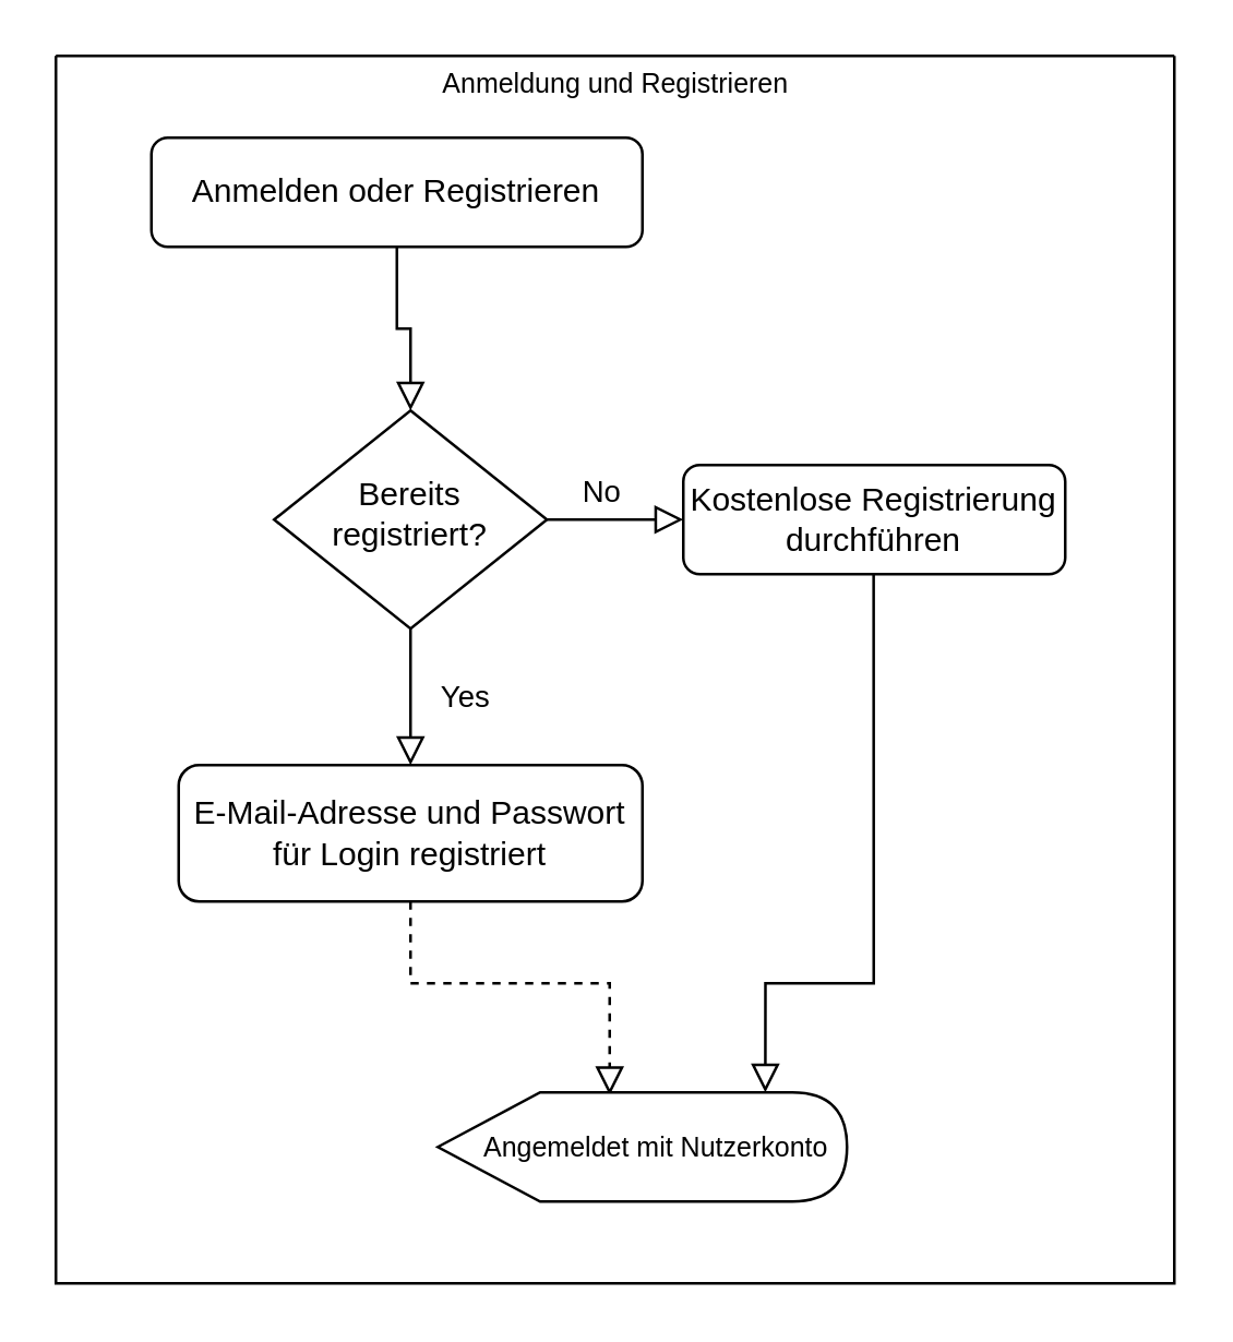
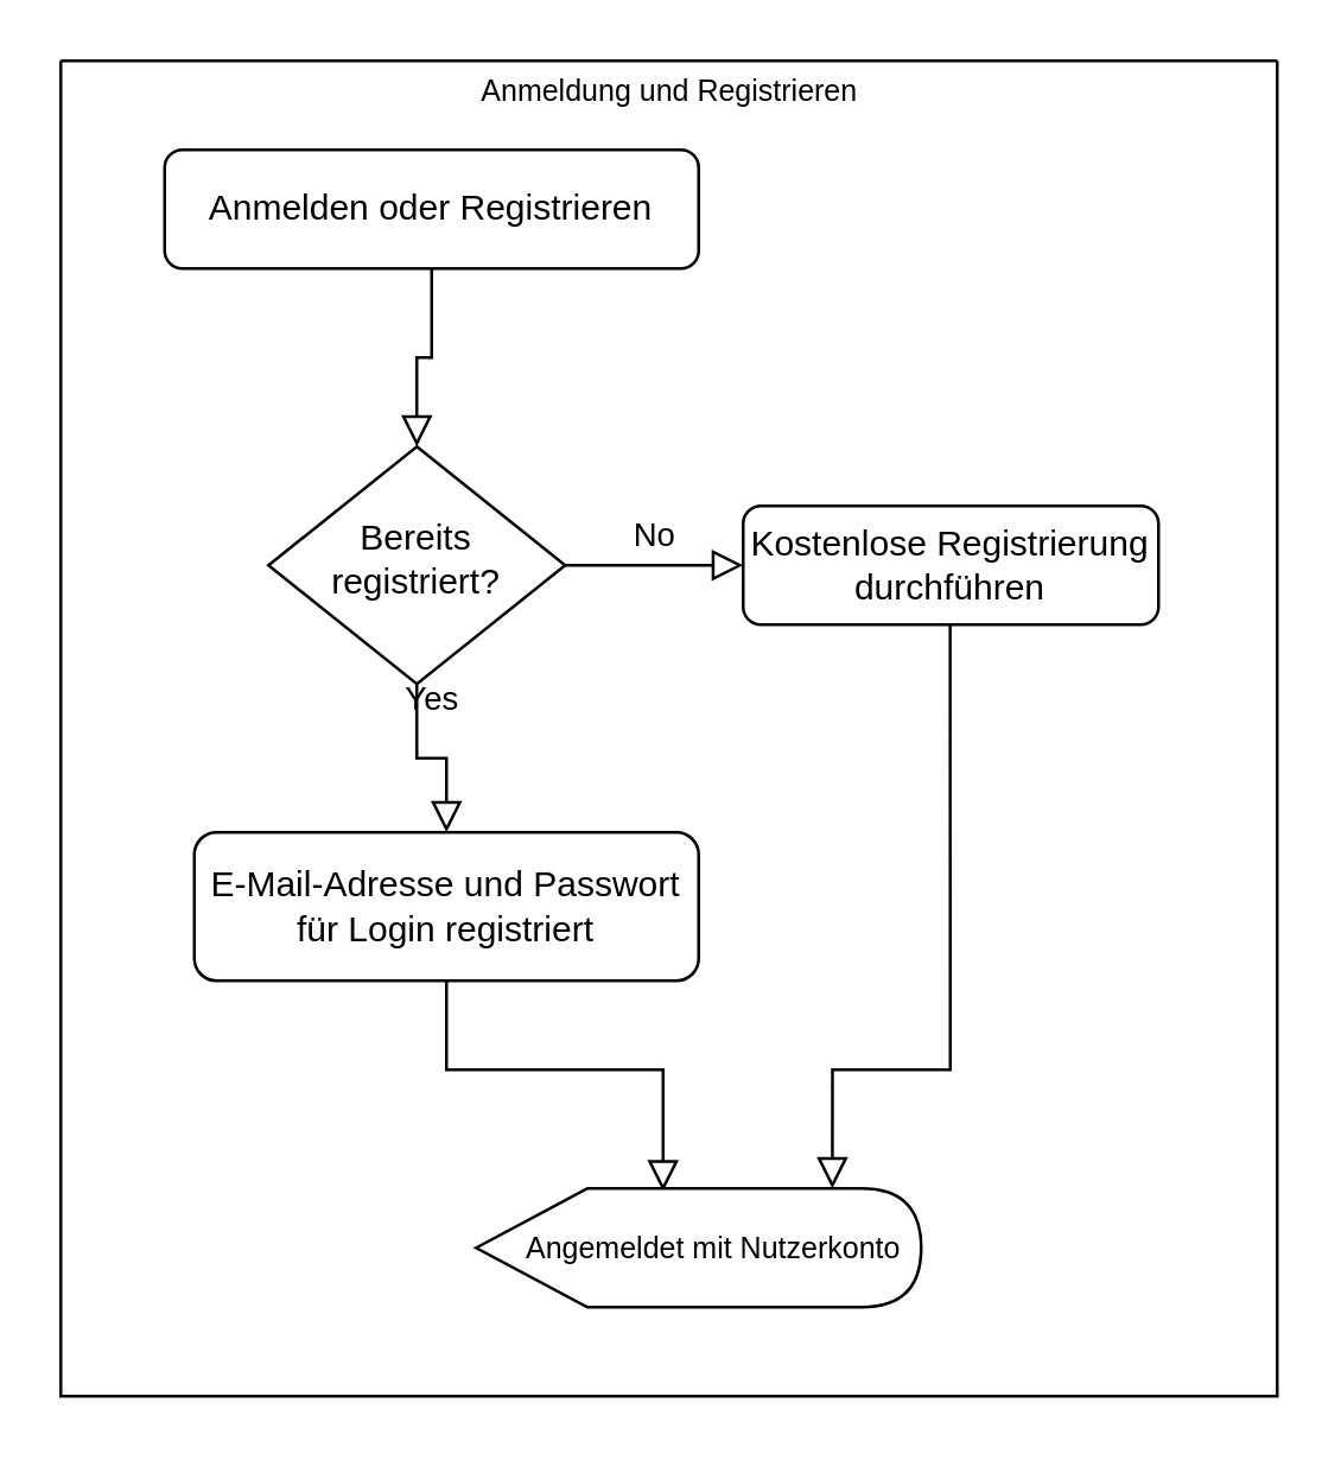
  <mxCell id="0" />
  <mxCell id="1" parent="0" />
  <mxCell id="2" value="" style="rounded=0;html=1;jettySize=auto;orthogonalLoop=1;fontSize=11;endArrow=block;endFill=0;endSize=8;strokeWidth=1;shadow=0;labelBackgroundColor=none;edgeStyle=orthogonalEdgeStyle;" parent="1" source="3" target="6" edge="1"><mxGeometry relative="1" as="geometry" /></mxCell>
  <mxCell id="3" value="Anmelden oder Registrieren" style="rounded=1;whiteSpace=wrap;html=1;fontSize=12;glass=0;strokeWidth=1;shadow=0;" parent="1" vertex="1"><mxGeometry x="55" y="50" width="180" height="40" as="geometry" /></mxCell>
  <mxCell id="4" value="Yes" style="rounded=0;html=1;jettySize=auto;orthogonalLoop=1;fontSize=11;endArrow=block;endFill=0;endSize=8;strokeWidth=1;shadow=0;labelBackgroundColor=none;edgeStyle=orthogonalEdgeStyle;entryX=0.5;entryY=0;entryDx=0;entryDy=0;" parent="1" source="6" target="9" edge="1"><mxGeometry y="20" relative="1" as="geometry"><mxPoint as="offset" /><mxPoint x="150" y="270" as="targetPoint" /></mxGeometry></mxCell>
  <mxCell id="5" value="" style="edgeStyle=orthogonalEdgeStyle;rounded=0;html=1;jettySize=auto;orthogonalLoop=1;fontSize=11;endArrow=block;endFill=0;endSize=8;strokeWidth=1;shadow=0;labelBackgroundColor=none;" parent="1" source="6" target="7" edge="1"><mxGeometry y="10" relative="1" as="geometry"><mxPoint as="offset" /></mxGeometry></mxCell>
- <mxCell id="6" value="Bereits registriert?" style="rhombus;whiteSpace=wrap;html=1;shadow=0;fontFamily=Helvetica;fontSize=12;align=center;strokeWidth=1;spacing=6;spacingTop=-4;" parent="1" vertex="1"><mxGeometry x="100" y="150" width="100" height="80" as="geometry" /></mxCell>
+ <mxCell id="6" value="Bereits registriert?" style="rhombus;whiteSpace=wrap;html=1;shadow=0;fontFamily=Helvetica;fontSize=12;align=center;strokeWidth=1;spacing=6;spacingTop=-4;" parent="1" vertex="1"><mxGeometry x="90" y="150" width="100" height="80" as="geometry" /></mxCell>
  <mxCell id="7" value="Kostenlose Registrierung&lt;br&gt;durchführen" style="rounded=1;whiteSpace=wrap;html=1;fontSize=12;glass=0;strokeWidth=1;shadow=0;" parent="1" vertex="1"><mxGeometry x="250" y="170" width="140" height="40" as="geometry" /></mxCell>
- <mxCell id="8" style="edgeStyle=orthogonalEdgeStyle;rounded=0;orthogonalLoop=1;jettySize=auto;html=1;entryX=0.42;entryY=0.026;entryDx=0;entryDy=0;entryPerimeter=0;fontSize=10;endArrow=block;endFill=0;endSize=8;dashed=1;" edge="1" parent="1" source="9" target="12"><mxGeometry relative="1" as="geometry"><Array as="points"><mxPoint x="150" y="360" /><mxPoint x="223" y="360" /></Array></mxGeometry></mxCell>
+ <mxCell id="8" style="edgeStyle=orthogonalEdgeStyle;rounded=0;orthogonalLoop=1;jettySize=auto;html=1;entryX=0.42;entryY=0.026;entryDx=0;entryDy=0;entryPerimeter=0;fontSize=10;endArrow=block;endFill=0;endSize=8;" edge="1" parent="1" source="9" target="12"><mxGeometry relative="1" as="geometry"><Array as="points"><mxPoint x="150" y="360" /><mxPoint x="223" y="360" /></Array></mxGeometry></mxCell>
  <mxCell id="9" value="E-Mail-Adresse und Passwort für Login registriert" style="rounded=1;whiteSpace=wrap;html=1;fontSize=12;glass=0;strokeWidth=1;shadow=0;" vertex="1" parent="1"><mxGeometry x="65" y="280" width="170" height="50" as="geometry" /></mxCell>
  <mxCell id="10" value="" style="rounded=0;html=1;jettySize=auto;orthogonalLoop=1;fontSize=11;endArrow=block;endFill=0;endSize=8;strokeWidth=1;shadow=0;labelBackgroundColor=none;edgeStyle=orthogonalEdgeStyle;entryX=0.593;entryY=0;entryDx=0;entryDy=0;entryPerimeter=0;" edge="1" parent="1"><mxGeometry y="20" relative="1" as="geometry"><mxPoint as="offset" /><mxPoint x="319.76" y="210" as="sourcePoint" /><mxPoint x="280.055" y="400" as="targetPoint" /><Array as="points"><mxPoint x="320" y="360" /><mxPoint x="280" y="360" /></Array></mxGeometry></mxCell>
  <mxCell id="11" value="No" style="text;html=1;align=center;verticalAlign=middle;resizable=0;points=[];autosize=1;strokeColor=none;fillColor=none;fontSize=11;" vertex="1" parent="1"><mxGeometry x="205" y="170" width="30" height="20" as="geometry" /></mxCell>
  <mxCell id="12" value="&amp;nbsp; &amp;nbsp; Angemeldet mit Nutzerkonto" style="shape=display;whiteSpace=wrap;html=1;fontSize=10;" vertex="1" parent="1"><mxGeometry x="160" y="400" width="150" height="40" as="geometry" /></mxCell>
  <mxCell id="13" value="" style="swimlane;startSize=0;fontSize=10;" vertex="1" parent="1"><mxGeometry x="20" y="20" width="410" height="450" as="geometry" /></mxCell>
  <mxCell id="14" value="Anmeldung und Registrieren" style="text;html=1;align=center;verticalAlign=middle;resizable=0;points=[];autosize=1;strokeColor=none;fillColor=none;fontSize=10;" vertex="1" parent="13"><mxGeometry x="130" width="150" height="20" as="geometry" /></mxCell>
